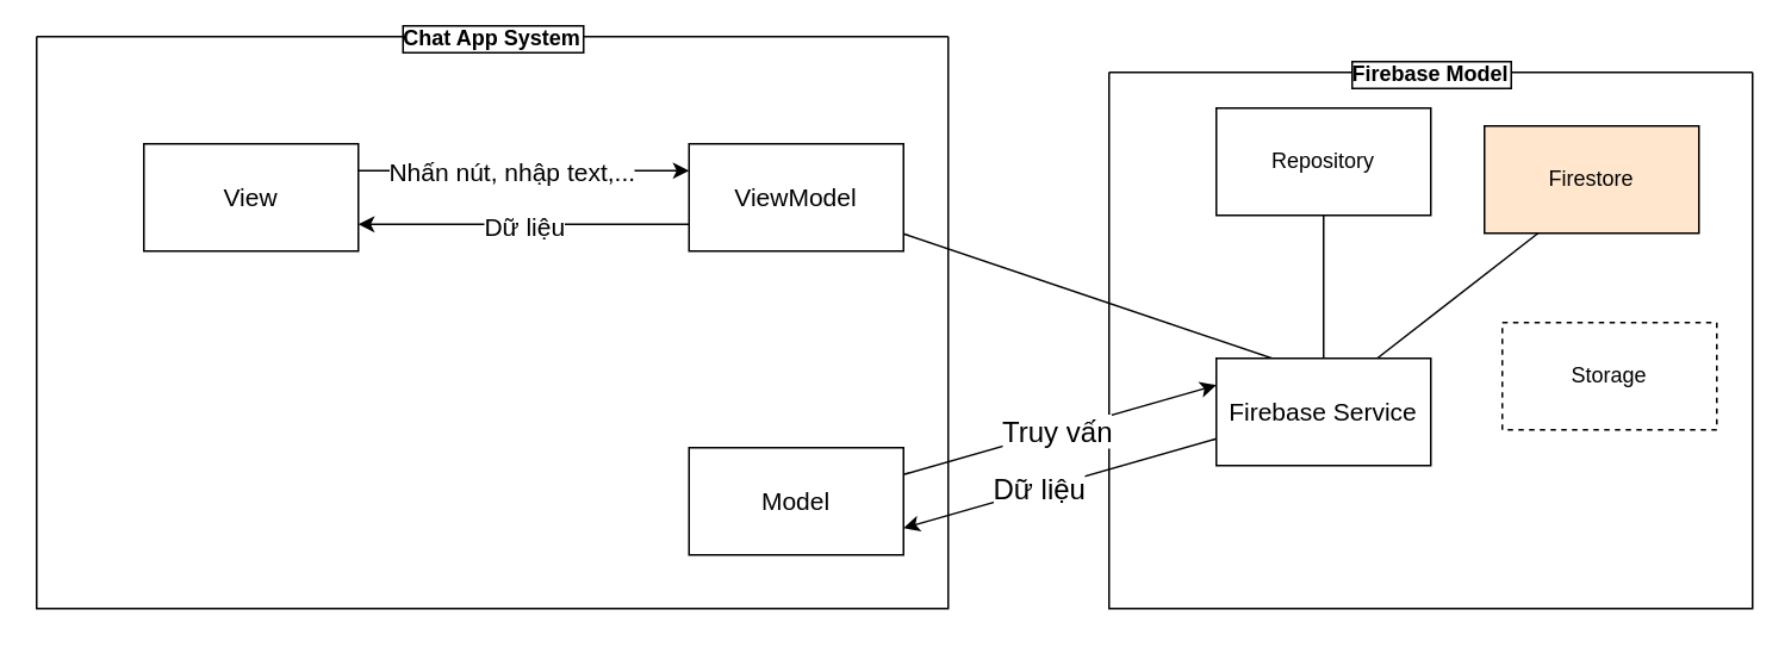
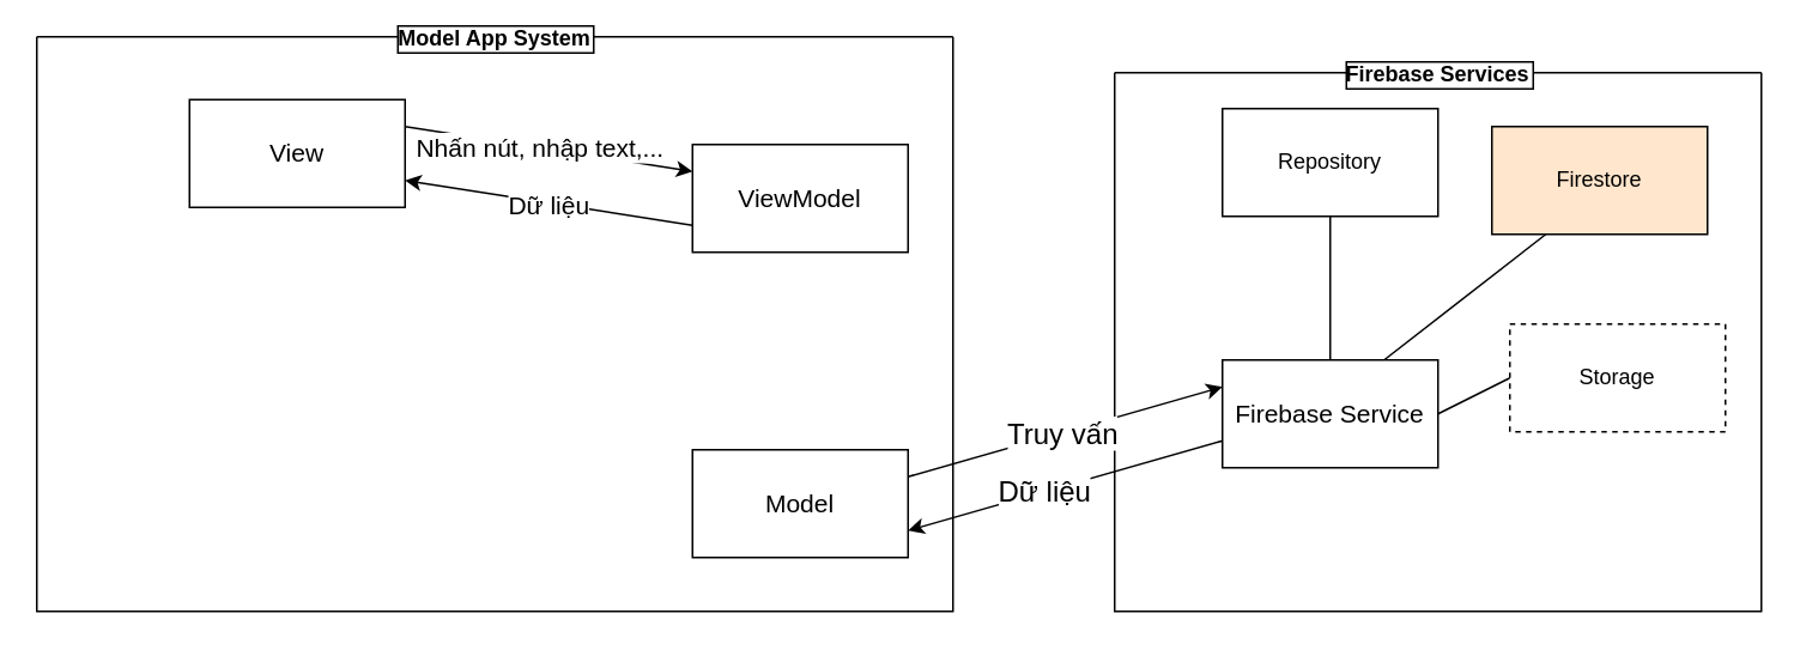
  <mxCell id="0" />
  <mxCell id="1" parent="0" />
- <mxCell id="2" value="Chat App System" style="swimlane;startSize=0;labelBackgroundColor=default;labelBorderColor=default;" vertex="1" parent="1"><mxGeometry x="20" y="20" width="510" height="320" as="geometry" /></mxCell>
+ <mxCell id="2" value="Model App System" style="swimlane;startSize=0;labelBackgroundColor=default;labelBorderColor=default;" vertex="1" parent="1"><mxGeometry x="20" y="20" width="510" height="320" as="geometry" /></mxCell>
  <mxCell id="3" style="rounded=0;orthogonalLoop=1;jettySize=auto;html=1;exitX=1;exitY=0.25;exitDx=0;exitDy=0;entryX=0;entryY=0.25;entryDx=0;entryDy=0;" edge="1" parent="2" source="5" target="8"><mxGeometry relative="1" as="geometry" /></mxCell>
  <mxCell id="4" value="&lt;font style=&quot;font-size: 14px;&quot;&gt;Nhấn nút, nhập text,...&lt;/font&gt;" style="edgeLabel;html=1;align=center;verticalAlign=middle;resizable=0;points=[];" vertex="1" connectable="0" parent="3"><mxGeometry x="-0.079" relative="1" as="geometry"><mxPoint as="offset" /></mxGeometry></mxCell>
- <mxCell id="5" value="&lt;font style=&quot;font-size: 14px;&quot;&gt;View&lt;/font&gt;" style="rounded=0;whiteSpace=wrap;html=1;" vertex="1" parent="2"><mxGeometry x="60" y="60" width="120" height="60" as="geometry" /></mxCell>
+ <mxCell id="5" value="&lt;font style=&quot;font-size: 14px;&quot;&gt;View&lt;/font&gt;" style="rounded=0;whiteSpace=wrap;html=1;" vertex="1" parent="2"><mxGeometry x="85" y="35" width="120" height="60" as="geometry" /></mxCell>
  <mxCell id="6" style="rounded=0;orthogonalLoop=1;jettySize=auto;html=1;exitX=0;exitY=0.75;exitDx=0;exitDy=0;entryX=1;entryY=0.75;entryDx=0;entryDy=0;" edge="1" parent="2" source="8" target="5"><mxGeometry relative="1" as="geometry" /></mxCell>
  <mxCell id="7" value="&lt;span style=&quot;font-size: 14px;&quot;&gt;Dữ liệu&lt;/span&gt;" style="edgeLabel;html=1;align=center;verticalAlign=middle;resizable=0;points=[];" vertex="1" connectable="0" parent="6"><mxGeometry x="0.005" y="1" relative="1" as="geometry"><mxPoint as="offset" /></mxGeometry></mxCell>
  <mxCell id="8" value="&lt;font style=&quot;font-size: 14px;&quot;&gt;ViewModel&lt;/font&gt;" style="rounded=0;whiteSpace=wrap;html=1;" vertex="1" parent="2"><mxGeometry x="365" y="60" width="120" height="60" as="geometry" /></mxCell>
  <mxCell id="9" value="&lt;span style=&quot;font-size: 14px;&quot;&gt;Model&lt;/span&gt;" style="rounded=0;whiteSpace=wrap;html=1;" vertex="1" parent="2"><mxGeometry x="365" y="230" width="120" height="60" as="geometry" /></mxCell>
- <mxCell id="10" value="Firebase Model" style="swimlane;startSize=0;labelBackgroundColor=default;labelBorderColor=default;" vertex="1" parent="1"><mxGeometry x="620" y="40" width="360" height="300" as="geometry" /></mxCell>
+ <mxCell id="10" value="Firebase Services" style="swimlane;startSize=0;labelBackgroundColor=default;labelBorderColor=default;" vertex="1" parent="1"><mxGeometry x="620" y="40" width="360" height="300" as="geometry" /></mxCell>
  <mxCell id="11" value="" style="rounded=0;orthogonalLoop=1;jettySize=auto;html=1;endArrow=none;startFill=0;" edge="1" parent="10" source="14" target="15"><mxGeometry relative="1" as="geometry" /></mxCell>
- <mxCell id="12" style="rounded=0;orthogonalLoop=1;jettySize=auto;html=1;exitX=1;exitY=0.5;exitDx=0;exitDy=0;endArrow=none;startFill=0;" edge="1" parent="10" source="14" target="8"><mxGeometry relative="1" as="geometry" /></mxCell>
+ <mxCell id="12" style="rounded=0;orthogonalLoop=1;jettySize=auto;html=1;exitX=1;exitY=0.5;exitDx=0;exitDy=0;entryX=0;entryY=0.5;entryDx=0;entryDy=0;endArrow=none;startFill=0;" edge="1" parent="10" source="14" target="17"><mxGeometry relative="1" as="geometry" /></mxCell>
  <mxCell id="13" style="rounded=0;orthogonalLoop=1;jettySize=auto;html=1;exitX=0.75;exitY=0;exitDx=0;exitDy=0;entryX=0.25;entryY=1;entryDx=0;entryDy=0;endArrow=none;startFill=0;" edge="1" parent="10" source="14" target="16"><mxGeometry relative="1" as="geometry" /></mxCell>
  <mxCell id="14" value="&lt;span style=&quot;font-size: 14px;&quot;&gt;Firebase Service&lt;/span&gt;" style="rounded=0;whiteSpace=wrap;html=1;" vertex="1" parent="10"><mxGeometry x="60" y="160" width="120" height="60" as="geometry" /></mxCell>
  <mxCell id="15" value="Repository" style="whiteSpace=wrap;html=1;rounded=0;" vertex="1" parent="10"><mxGeometry x="60" y="20" width="120" height="60" as="geometry" /></mxCell>
  <mxCell id="16" value="Firestore" style="whiteSpace=wrap;html=1;rounded=0;fillColor=#ffe6cc;" vertex="1" parent="10"><mxGeometry x="210" y="30" width="120" height="60" as="geometry" /></mxCell>
  <mxCell id="17" value="Storage" style="whiteSpace=wrap;html=1;rounded=0;dashed=1;" vertex="1" parent="10"><mxGeometry x="220" y="140" width="120" height="60" as="geometry" /></mxCell>
  <mxCell id="18" style="rounded=0;orthogonalLoop=1;jettySize=auto;html=1;exitX=1;exitY=0.25;exitDx=0;exitDy=0;entryX=0;entryY=0.25;entryDx=0;entryDy=0;" edge="1" parent="1" source="9" target="14"><mxGeometry relative="1" as="geometry" /></mxCell>
  <mxCell id="19" value="&lt;font size=&quot;3&quot;&gt;Truy vấn&lt;/font&gt;" style="edgeLabel;html=1;align=center;verticalAlign=middle;resizable=0;points=[];" vertex="1" connectable="0" parent="18"><mxGeometry x="-0.018" relative="1" as="geometry"><mxPoint as="offset" /></mxGeometry></mxCell>
  <mxCell id="20" style="rounded=0;orthogonalLoop=1;jettySize=auto;html=1;exitX=0;exitY=0.75;exitDx=0;exitDy=0;entryX=1;entryY=0.75;entryDx=0;entryDy=0;" edge="1" parent="1" source="14" target="9"><mxGeometry relative="1" as="geometry" /></mxCell>
  <mxCell id="21" value="&lt;font size=&quot;3&quot;&gt;Dữ liệu&lt;/font&gt;" style="edgeLabel;html=1;align=center;verticalAlign=middle;resizable=0;points=[];" vertex="1" connectable="0" parent="20"><mxGeometry x="0.135" y="-1" relative="1" as="geometry"><mxPoint as="offset" /></mxGeometry></mxCell>
